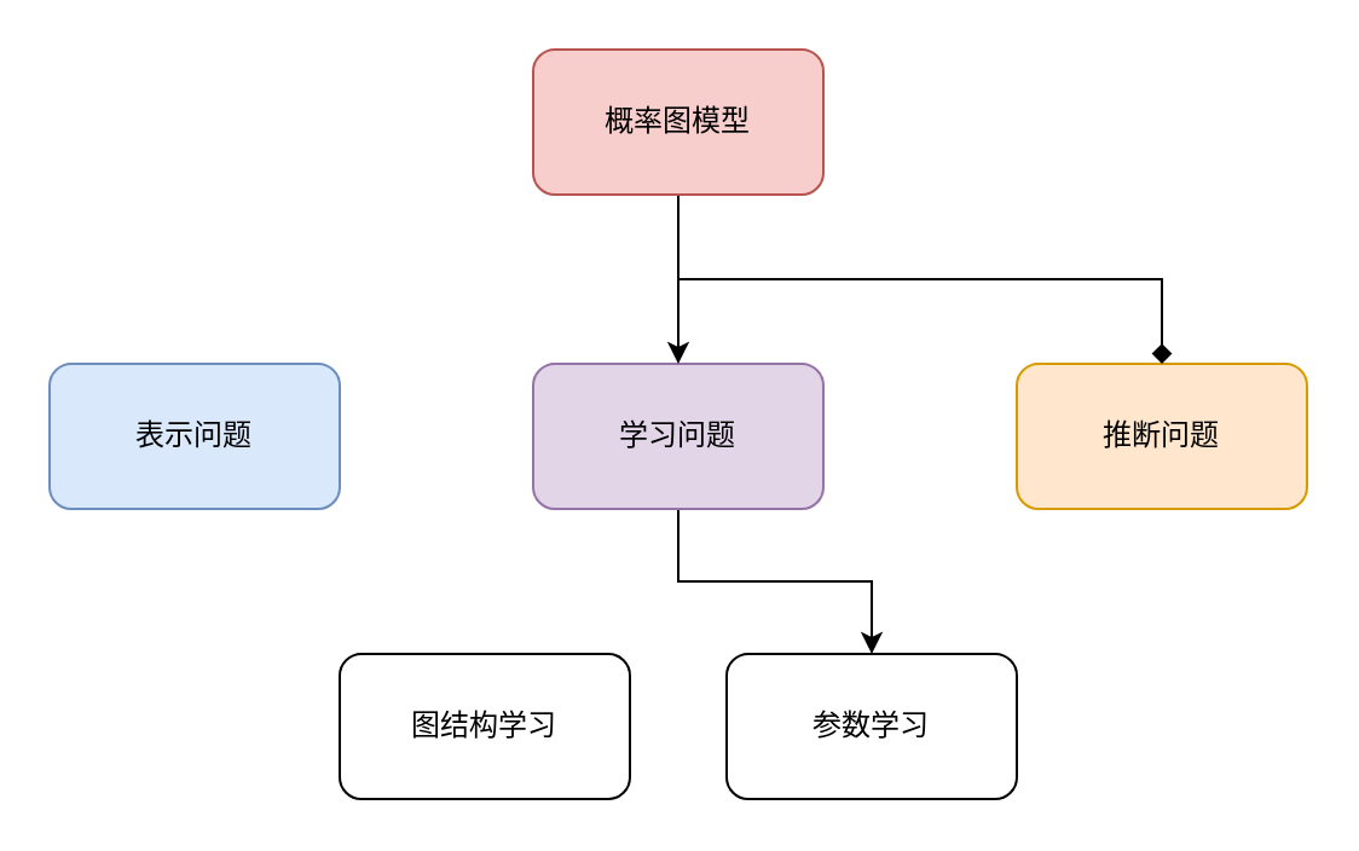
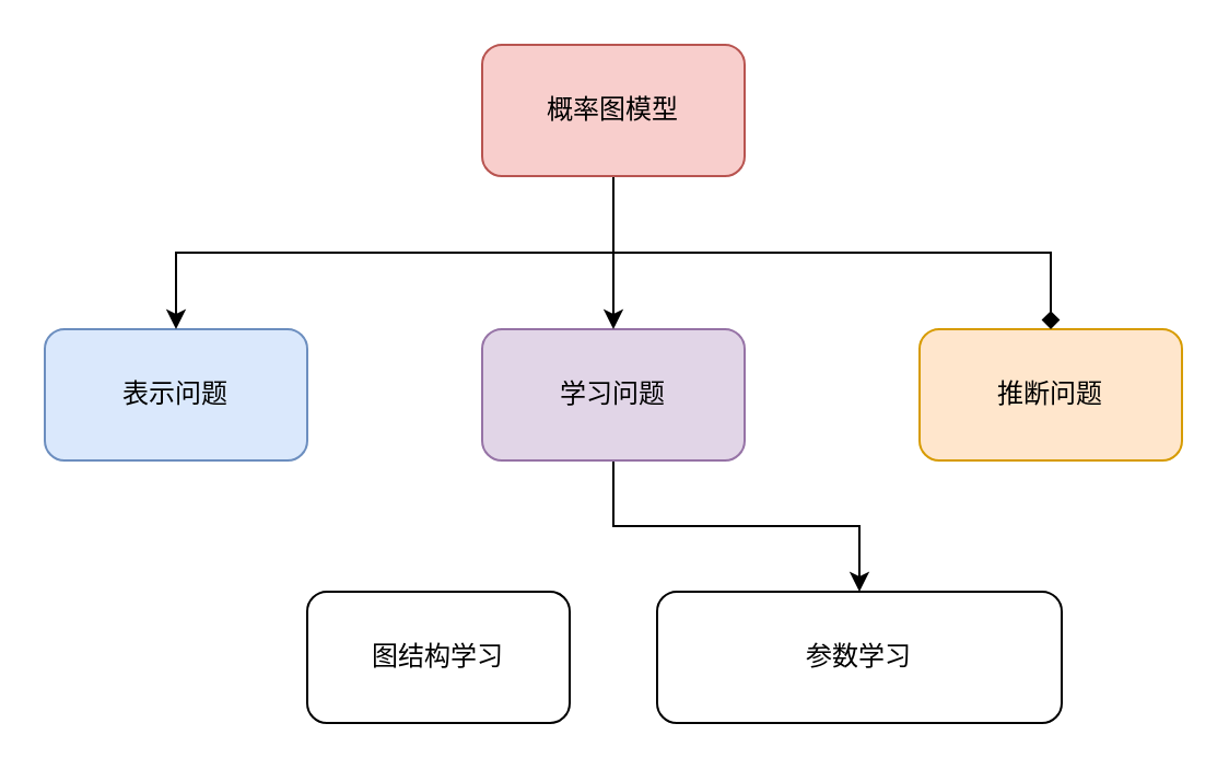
  <mxCell id="0" />
  <mxCell id="1" parent="0" />
  <mxCell id="2" value="表示问题" style="rounded=1;whiteSpace=wrap;html=1;fillColor=#dae8fc;strokeColor=#6c8ebf;" vertex="1" parent="1"><mxGeometry x="20" y="150" width="120" height="60" as="geometry" /></mxCell>
  <mxCell id="3" style="edgeStyle=orthogonalEdgeStyle;rounded=0;orthogonalLoop=1;jettySize=auto;html=1;exitX=0.5;exitY=1;exitDx=0;exitDy=0;entryX=0.5;entryY=0;entryDx=0;entryDy=0;" edge="1" parent="1" source="4" target="7"><mxGeometry relative="1" as="geometry" /></mxCell>
  <mxCell id="4" value="学习问题" style="rounded=1;whiteSpace=wrap;html=1;fillColor=#e1d5e7;strokeColor=#9673a6;" vertex="1" parent="1"><mxGeometry x="220" y="150" width="120" height="60" as="geometry" /></mxCell>
  <mxCell id="5" value="推断问题" style="rounded=1;whiteSpace=wrap;html=1;fillColor=#ffe6cc;strokeColor=#d79b00;" vertex="1" parent="1"><mxGeometry x="420" y="150" width="120" height="60" as="geometry" /></mxCell>
  <mxCell id="6" value="图结构学习" style="rounded=1;whiteSpace=wrap;html=1;" vertex="1" parent="1"><mxGeometry x="140" y="270" width="120" height="60" as="geometry" /></mxCell>
- <mxCell id="7" value="参数学习" style="rounded=1;whiteSpace=wrap;html=1;" vertex="1" parent="1"><mxGeometry x="300" y="270" width="120" height="60" as="geometry" /></mxCell>
+ <mxCell id="7" value="参数学习" style="rounded=1;whiteSpace=wrap;html=1;" vertex="1" parent="1"><mxGeometry x="300" y="270" width="185" height="60" as="geometry" /></mxCell>
+ <mxCell id="8" style="edgeStyle=orthogonalEdgeStyle;rounded=0;orthogonalLoop=1;jettySize=auto;html=1;exitX=0.5;exitY=1;exitDx=0;exitDy=0;entryX=0.5;entryY=0;entryDx=0;entryDy=0;" edge="1" parent="1" source="11" target="2"><mxGeometry relative="1" as="geometry" /></mxCell>
  <mxCell id="9" style="edgeStyle=orthogonalEdgeStyle;rounded=0;orthogonalLoop=1;jettySize=auto;html=1;exitX=0.5;exitY=1;exitDx=0;exitDy=0;entryX=0.5;entryY=0;entryDx=0;entryDy=0;" edge="1" parent="1" source="11" target="4"><mxGeometry relative="1" as="geometry" /></mxCell>
  <mxCell id="10" style="edgeStyle=orthogonalEdgeStyle;rounded=0;orthogonalLoop=1;jettySize=auto;html=1;exitX=0.5;exitY=1;exitDx=0;exitDy=0;entryX=0.5;entryY=0;entryDx=0;entryDy=0;endArrow=diamond;" edge="1" parent="1" source="11" target="5"><mxGeometry relative="1" as="geometry" /></mxCell>
  <mxCell id="11" value="概率图模型" style="rounded=1;whiteSpace=wrap;html=1;fillColor=#f8cecc;strokeColor=#b85450;" vertex="1" parent="1"><mxGeometry x="220" y="20" width="120" height="60" as="geometry" /></mxCell>
